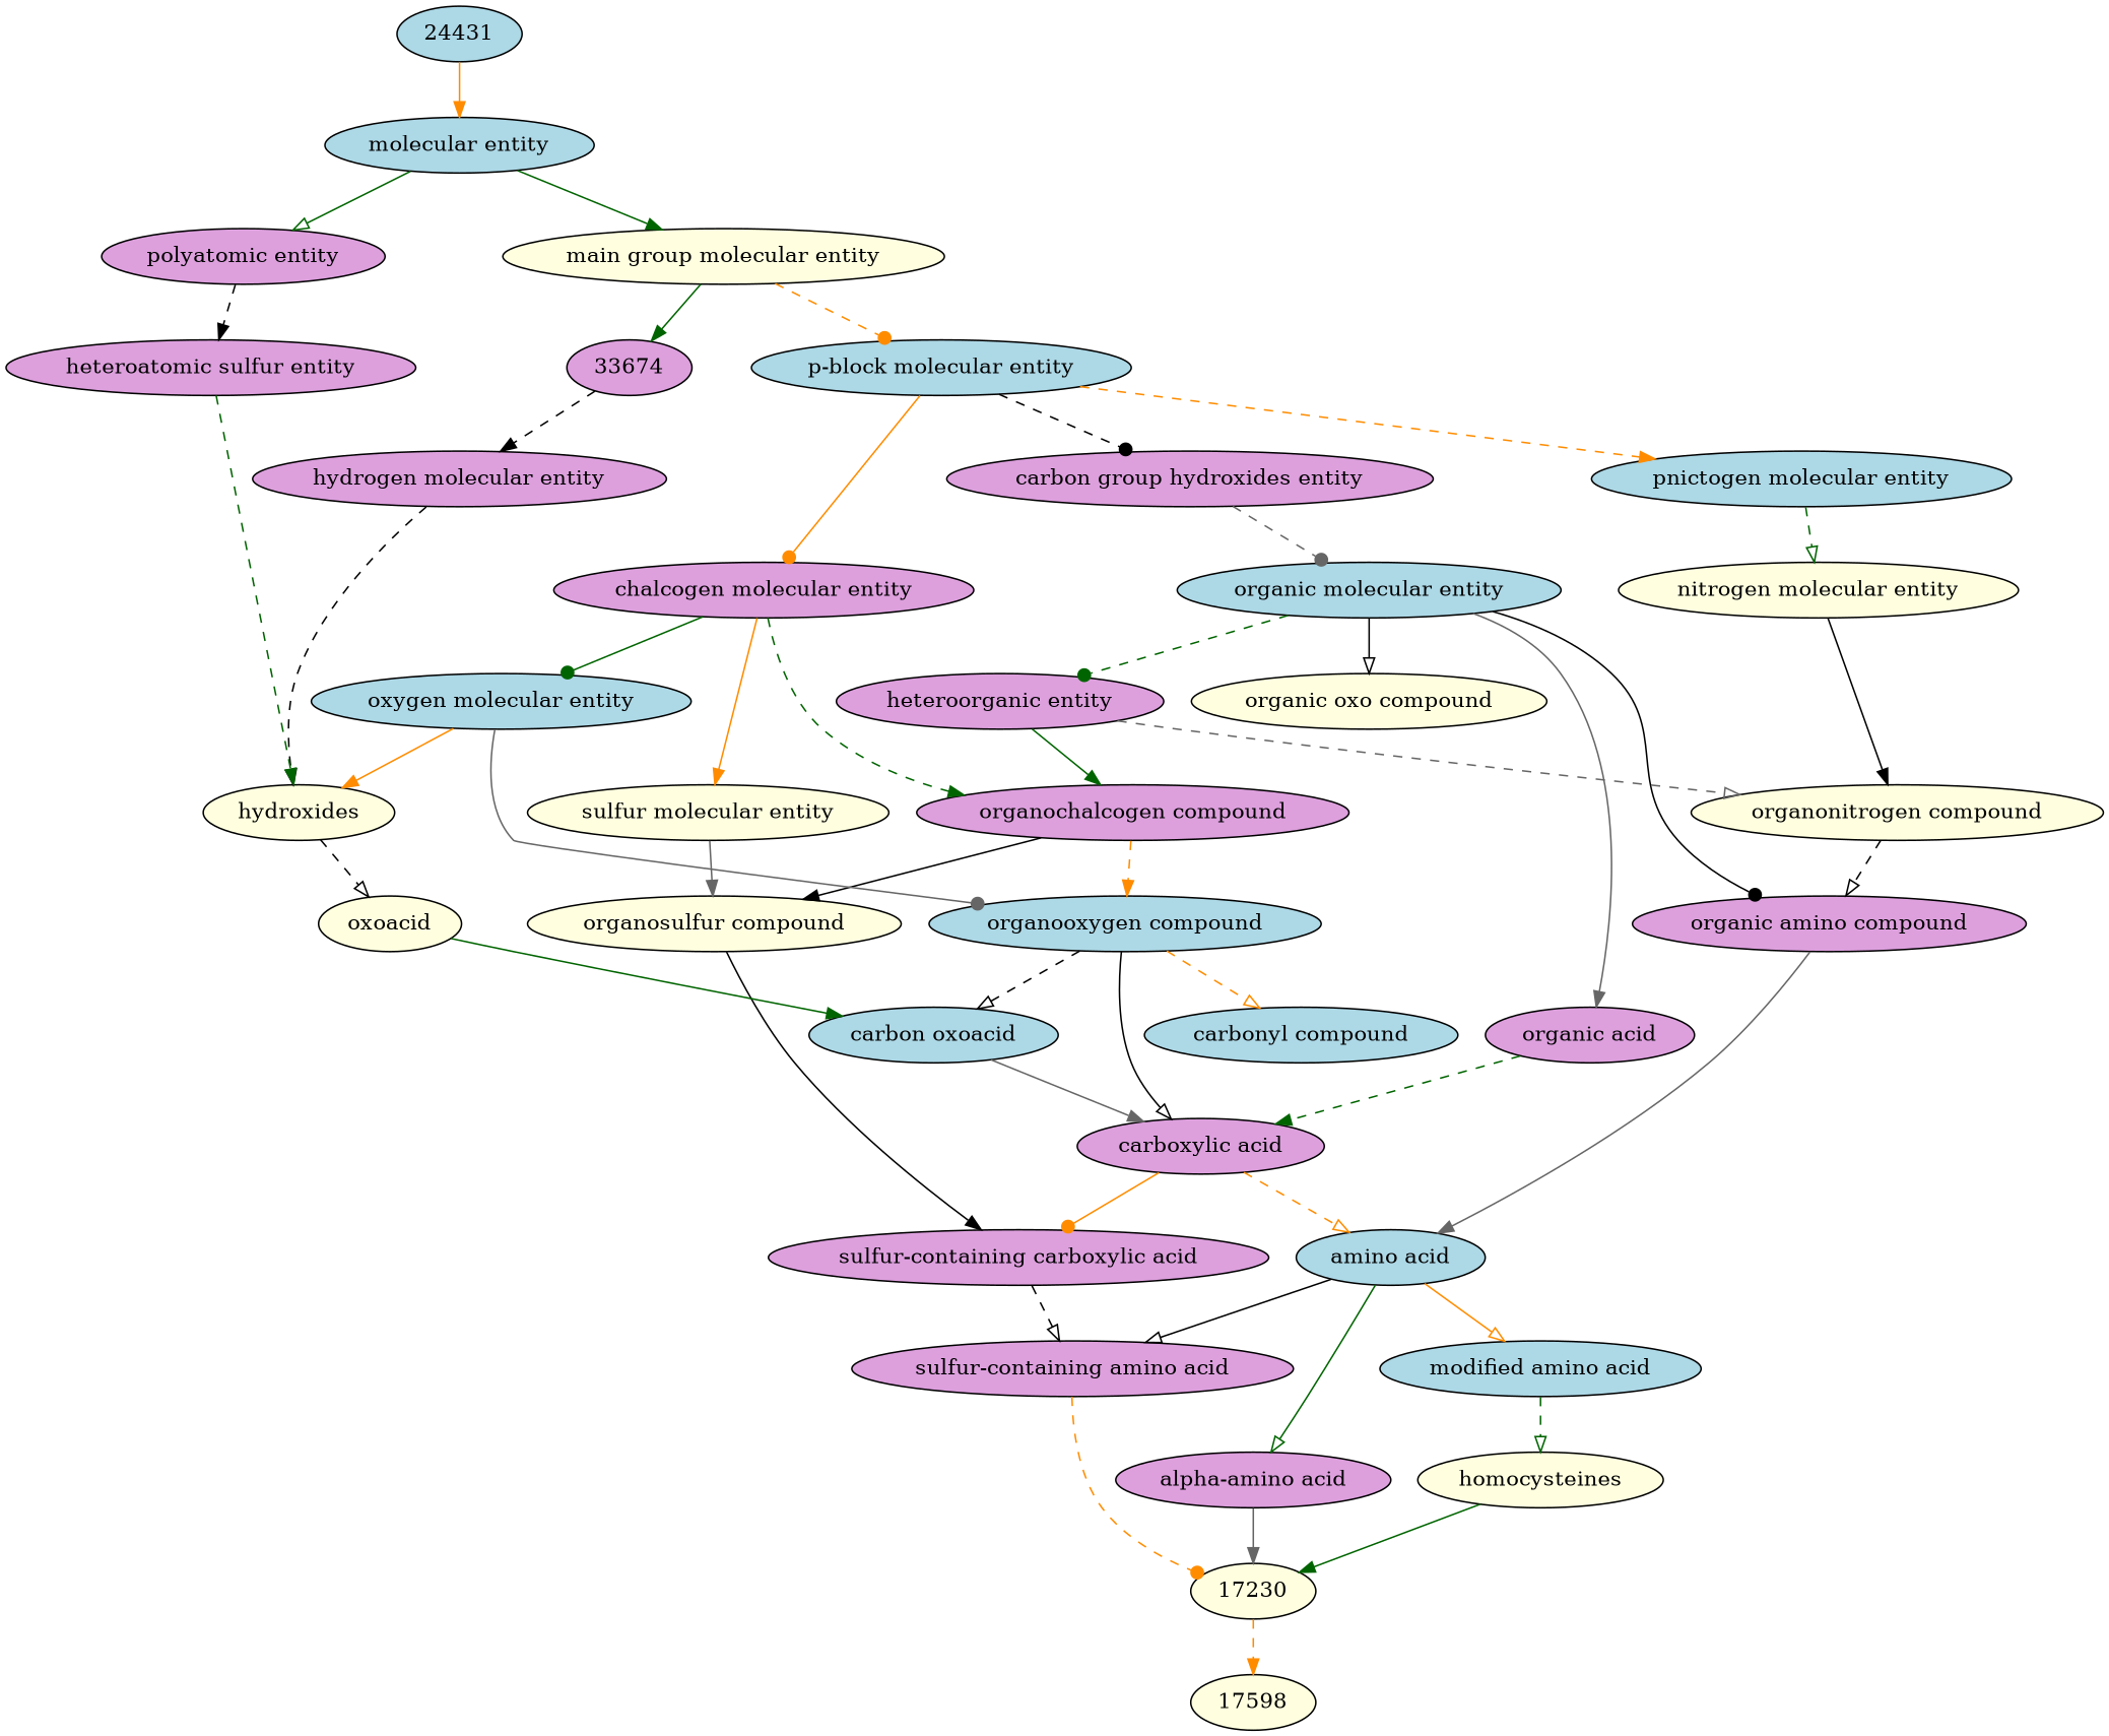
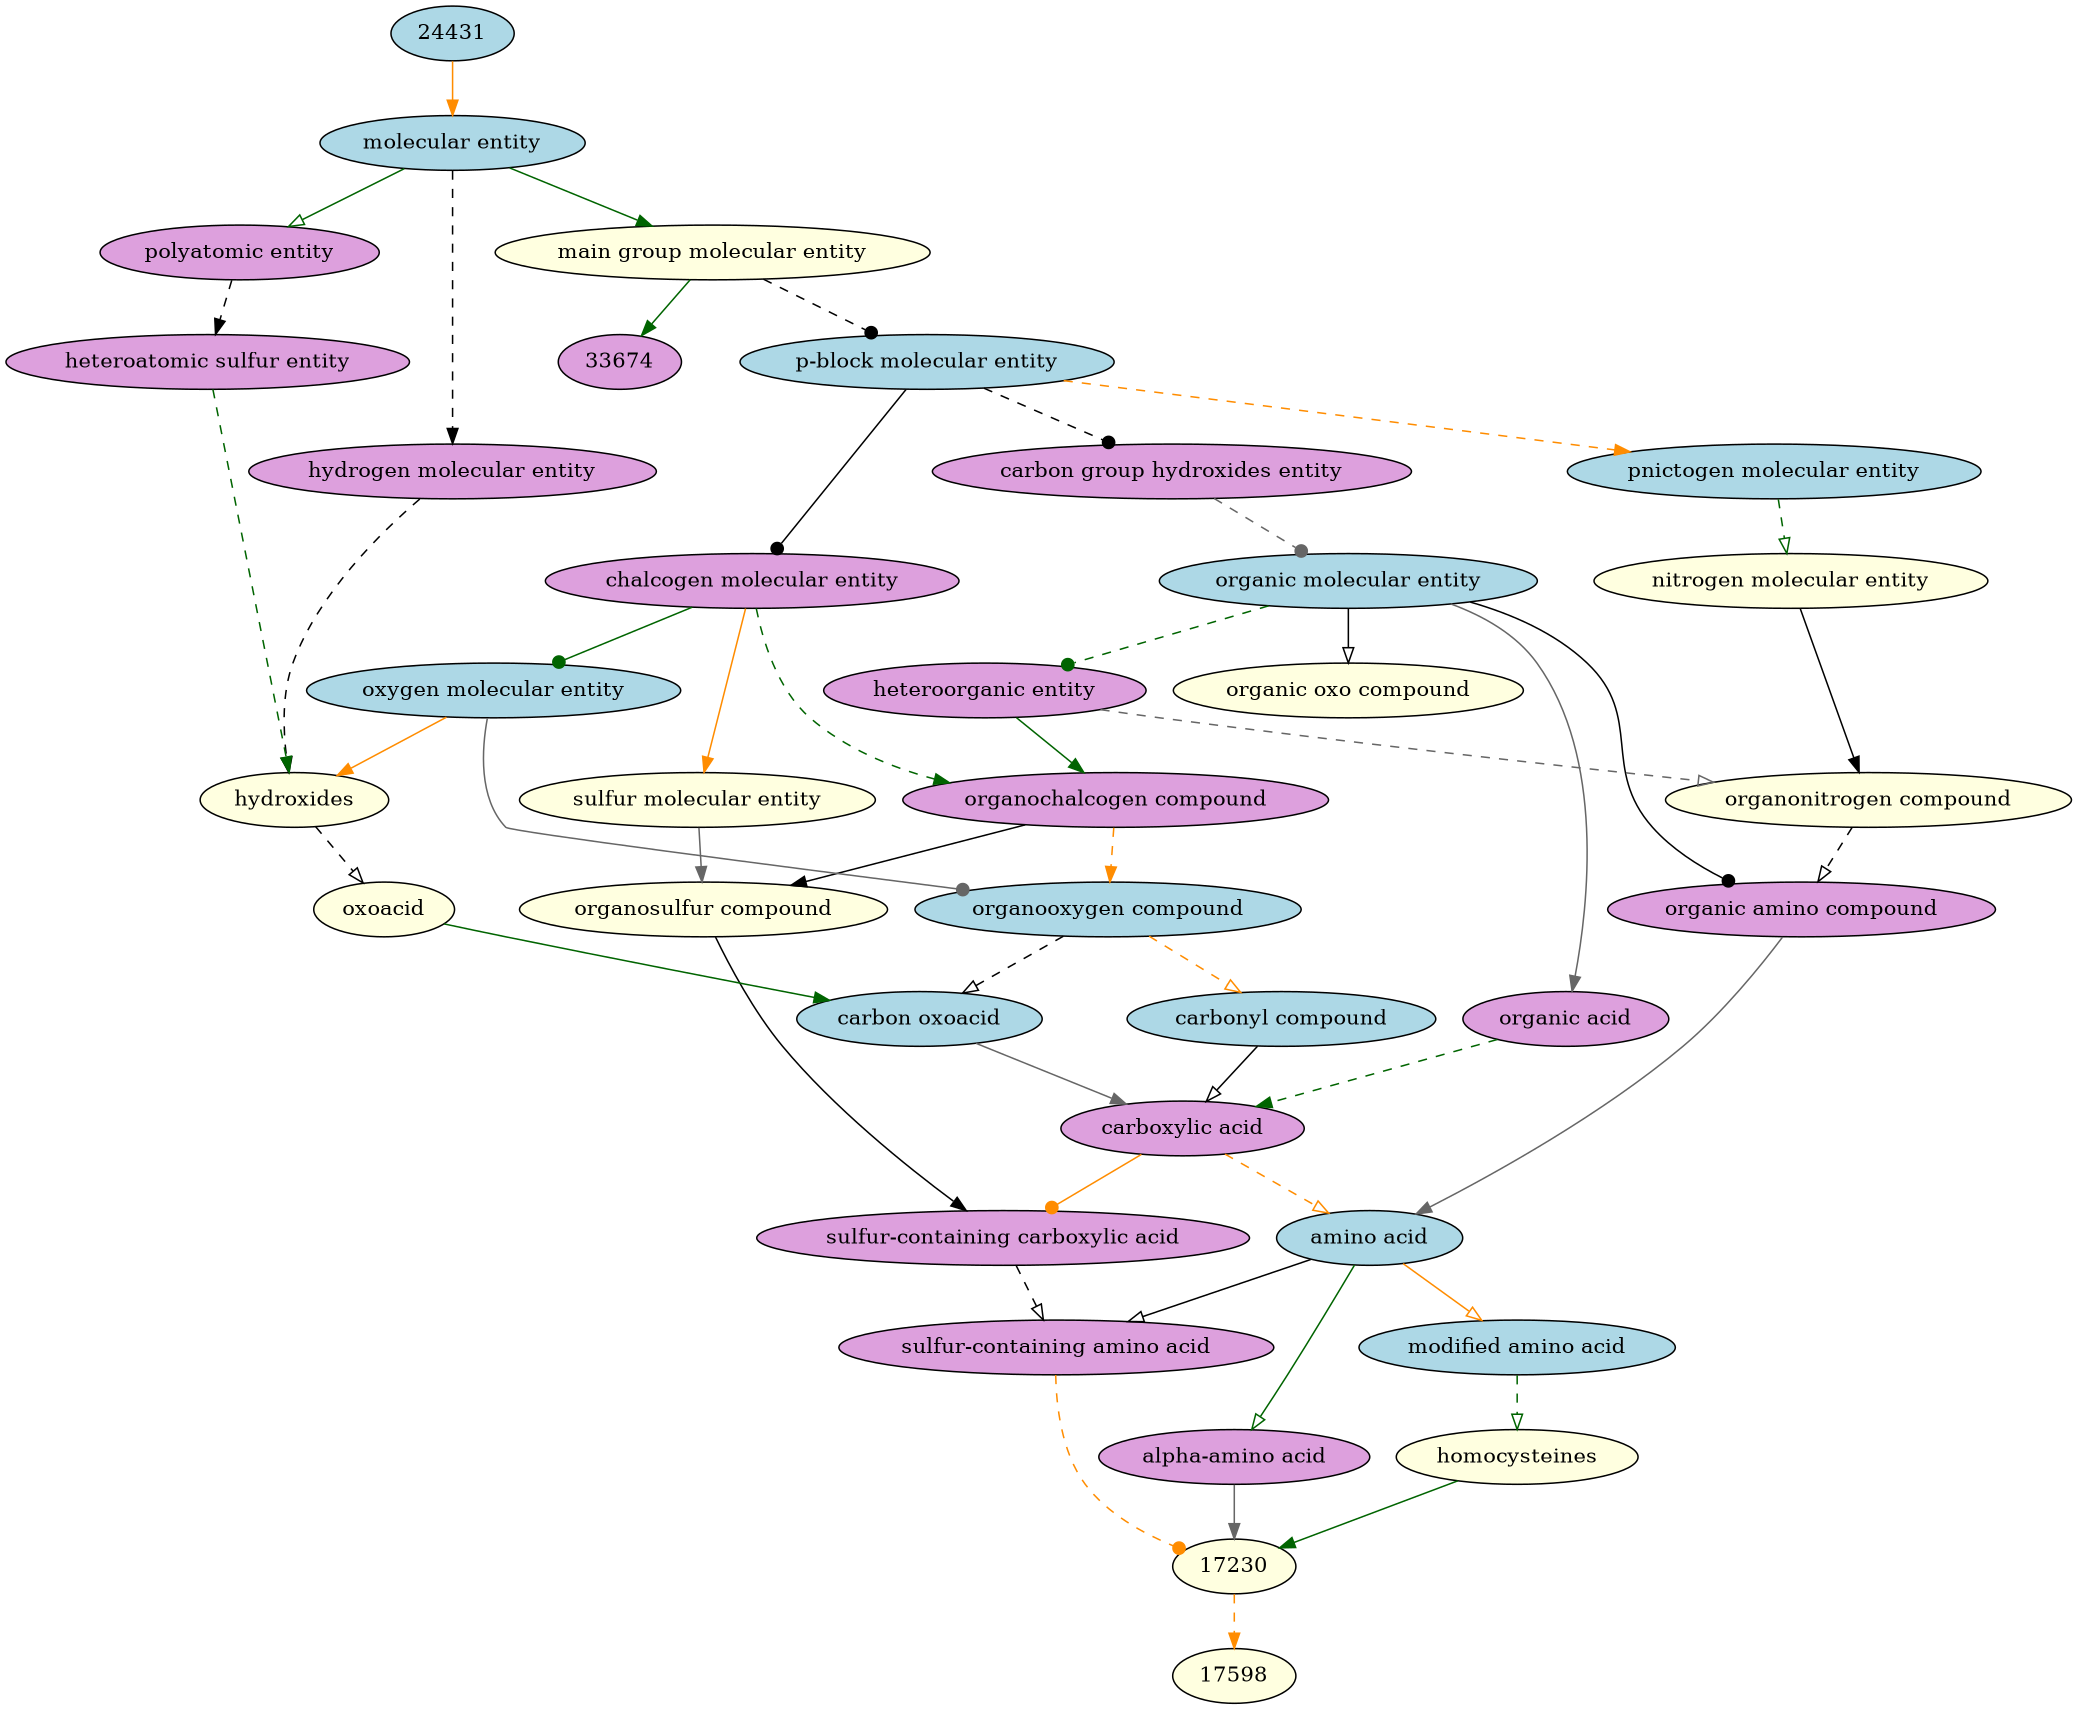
  digraph {
    node [fillcolor=plum style=filled]
    edge [arrowhead=normal color=black style=solid]
    n1 [fillcolor=lightyellow label=17598]
    n2 [fillcolor=lightyellow label=17230]
    n3 [label="sulfur-containing amino acid"]
    n4 [label="alpha-amino acid"]
    n5 [fillcolor=lightyellow label=homocysteines]
    n6 [label="sulfur-containing carboxylic acid"]
    n7 [fillcolor=lightblue label="amino acid"]
    n8 [fillcolor=lightblue label="modified amino acid"]
    n9 [label="carboxylic acid"]
    n10 [fillcolor=lightyellow label="organosulfur compound"]
    n11 [label="organic amino compound"]
    n12 [fillcolor=lightblue label="carbonyl compound"]
    n13 [fillcolor=lightblue label="carbon oxoacid"]
    n14 [label="organic acid"]
    n15 [label="organochalcogen compound"]
    n16 [fillcolor=lightblue label="organooxygen compound"]
    n17 [fillcolor=lightyellow label="sulfur molecular entity"]
    n18 [fillcolor=lightblue label="organic molecular entity"]
    n19 [fillcolor=lightyellow label="organic oxo compound"]
    n20 [label="heteroorganic entity"]
    n21 [fillcolor=lightyellow label="organonitrogen compound"]
    n22 [fillcolor=lightyellow label=oxoacid]
    n23 [label="chalcogen molecular entity"]
    n24 [fillcolor=lightblue label="oxygen molecular entity"]
    n25 [fillcolor=lightyellow label=hydroxides]
    n26 [label="carbon group hydroxides entity"]
    n27 [fillcolor=lightyellow label="nitrogen molecular entity"]
    n28 [fillcolor=lightblue label="p-block molecular entity"]
    n29 [fillcolor=lightblue label="pnictogen molecular entity"]
    n30 [label="hydrogen molecular entity"]
    n31 [label="heteroatomic sulfur entity"]
    n32 [fillcolor=lightyellow label="main group molecular entity"]
    n33 [label=33674]
    n34 [label="polyatomic entity"]
    n35 [fillcolor=lightblue label="molecular entity"]
    n36 [fillcolor=lightblue label=24431]
    n2 -> n1 [color=darkorange style=dashed]
    n3 -> n2 [arrowhead=dot color=darkorange style=dashed]
    n4 -> n2 [color=gray40]
    n5 -> n2 [color=darkgreen]
    n6 -> n3 [arrowhead=onormal style=dashed]
    n7 -> n3 [arrowhead=onormal]
    n7 -> n4 [arrowhead=onormal color=darkgreen]
    n7 -> n8 [arrowhead=onormal color=darkorange]
    n8 -> n5 [arrowhead=onormal color=darkgreen style=dashed]
    n9 -> n6 [arrowhead=dot color=darkorange]
    n9 -> n7 [arrowhead=onormal color=darkorange style=dashed]
    n10 -> n6
    n11 -> n7 [color=gray40]
-   n16 -> n9 [arrowhead=onormal]
+   n12 -> n9 [arrowhead=onormal]
    n13 -> n9 [color=gray40]
    n14 -> n9 [color=darkgreen style=dashed]
    n15 -> n10
    n15 -> n16 [color=darkorange style=dashed]
    n16 -> n12 [arrowhead=onormal color=darkorange style=dashed]
    n16 -> n13 [arrowhead=onormal style=dashed]
    n17 -> n10 [color=gray40]
    n18 -> n11 [arrowhead=dot]
    n18 -> n14 [color=gray40]
    n18 -> n19 [arrowhead=onormal]
    n18 -> n20 [arrowhead=dot color=darkgreen style=dashed]
    n20 -> n15 [color=darkgreen]
    n20 -> n21 [arrowhead=onormal color=gray40 style=dashed]
    n21 -> n11 [arrowhead=onormal style=dashed]
    n22 -> n13 [color=darkgreen]
    n23 -> n15 [color=darkgreen style=dashed]
    n23 -> n17 [color=darkorange]
    n23 -> n24 [arrowhead=dot color=darkgreen]
    n24 -> n16 [arrowhead=dot color=gray40]
    n24 -> n25 [color=darkorange]
    n25 -> n22 [arrowhead=onormal style=dashed]
    n26 -> n18 [arrowhead=dot color=gray40 style=dashed]
    n27 -> n21
-   n28 -> n23 [arrowhead=dot color=darkorange]
+   n28 -> n23 [arrowhead=dot]
    n28 -> n26 [arrowhead=dot style=dashed]
    n28 -> n29 [color=darkorange style=dashed]
    n29 -> n27 [arrowhead=onormal color=darkgreen style=dashed]
    n30 -> n25 [style=dashed]
    n31 -> n25 [color=darkgreen style=dashed]
-   n32 -> n28 [arrowhead=dot color=darkorange style=dashed]
+   n32 -> n28 [arrowhead=dot style=dashed]
    n32 -> n33 [color=darkgreen]
-   n33 -> n30 [style=dashed]
+   n35 -> n30 [style=dashed]
    n34 -> n31 [style=dashed]
    n35 -> n32 [color=darkgreen]
    n35 -> n34 [arrowhead=onormal color=darkgreen]
    n36 -> n35 [color=darkorange]
  }
